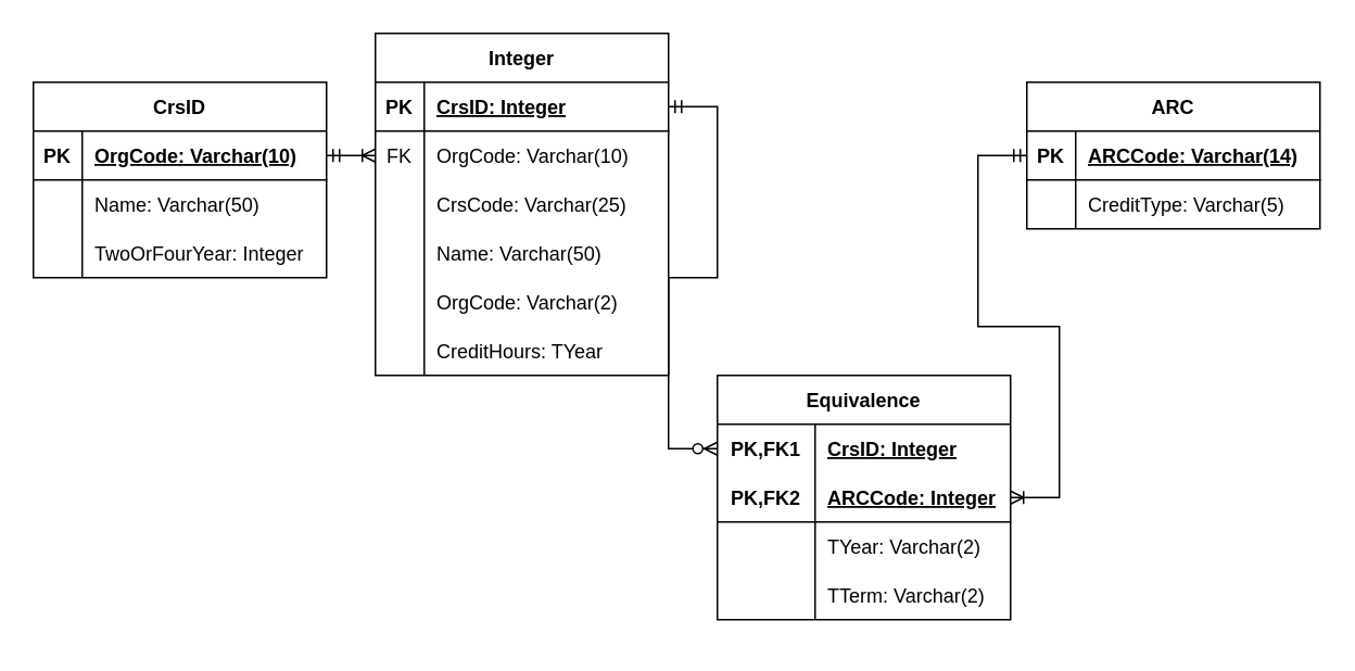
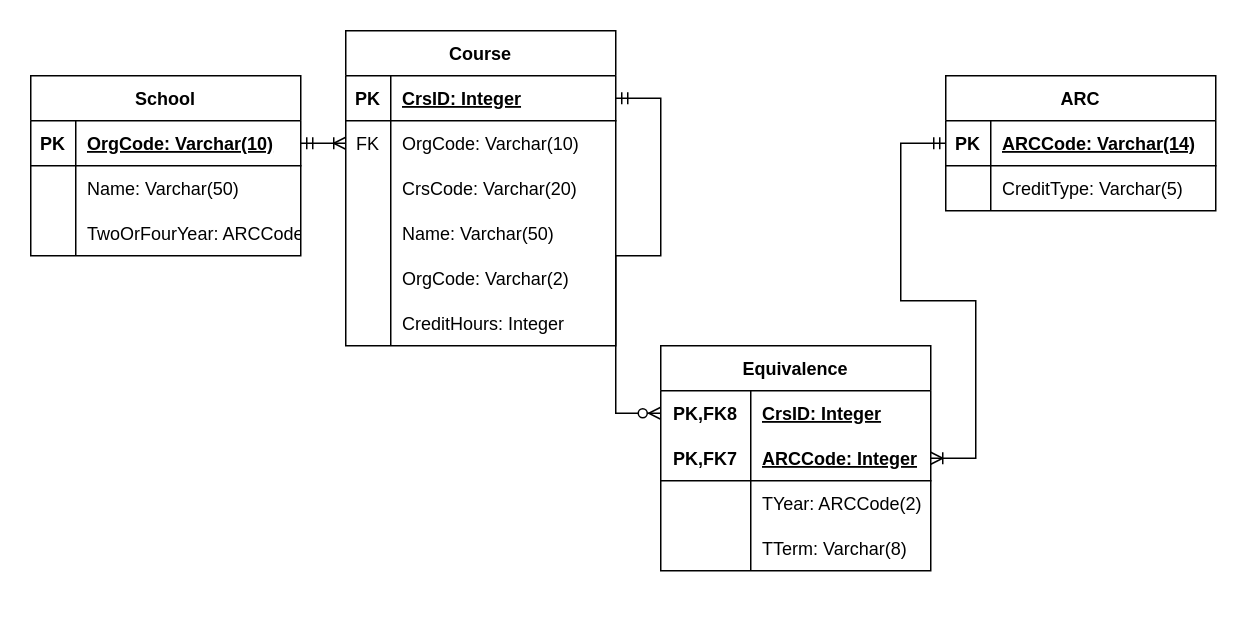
  <mxCell id="0" />
  <mxCell id="1" parent="0" />
  <mxCell id="2" value="Equivalence" style="shape=table;startSize=30;container=1;collapsible=1;childLayout=tableLayout;fixedRows=1;rowLines=0;fontStyle=1;align=center;resizeLast=1;" vertex="1" parent="1"><mxGeometry x="440" y="230" width="180" height="150" as="geometry" /></mxCell>
  <mxCell id="3" value="" style="shape=tableRow;horizontal=0;startSize=0;swimlaneHead=0;swimlaneBody=0;fillColor=none;collapsible=0;dropTarget=0;points=[[0,0.5],[1,0.5]];portConstraint=eastwest;top=0;left=0;right=0;bottom=0;" vertex="1" parent="2"><mxGeometry y="30" width="180" height="30" as="geometry" /></mxCell>
- <mxCell id="4" value="PK,FK1" style="shape=partialRectangle;connectable=0;fillColor=none;top=0;left=0;bottom=0;right=0;fontStyle=1;overflow=hidden;" vertex="1" parent="3"><mxGeometry width="60" height="30" as="geometry"><mxRectangle width="60" height="30" as="alternateBounds" /></mxGeometry></mxCell>
+ <mxCell id="4" value="PK,FK8" style="shape=partialRectangle;connectable=0;fillColor=none;top=0;left=0;bottom=0;right=0;fontStyle=1;overflow=hidden;" vertex="1" parent="3"><mxGeometry width="60" height="30" as="geometry"><mxRectangle width="60" height="30" as="alternateBounds" /></mxGeometry></mxCell>
  <mxCell id="5" value="CrsID: Integer" style="shape=partialRectangle;connectable=0;fillColor=none;top=0;left=0;bottom=0;right=0;align=left;spacingLeft=6;fontStyle=5;overflow=hidden;" vertex="1" parent="3"><mxGeometry x="60" width="120" height="30" as="geometry"><mxRectangle width="120" height="30" as="alternateBounds" /></mxGeometry></mxCell>
  <mxCell id="6" value="" style="shape=tableRow;horizontal=0;startSize=0;swimlaneHead=0;swimlaneBody=0;fillColor=none;collapsible=0;dropTarget=0;points=[[0,0.5],[1,0.5]];portConstraint=eastwest;top=0;left=0;right=0;bottom=1;" vertex="1" parent="2"><mxGeometry y="60" width="180" height="30" as="geometry" /></mxCell>
- <mxCell id="7" value="PK,FK2" style="shape=partialRectangle;connectable=0;fillColor=none;top=0;left=0;bottom=0;right=0;fontStyle=1;overflow=hidden;" vertex="1" parent="6"><mxGeometry width="60" height="30" as="geometry"><mxRectangle width="60" height="30" as="alternateBounds" /></mxGeometry></mxCell>
+ <mxCell id="7" value="PK,FK7" style="shape=partialRectangle;connectable=0;fillColor=none;top=0;left=0;bottom=0;right=0;fontStyle=1;overflow=hidden;" vertex="1" parent="6"><mxGeometry width="60" height="30" as="geometry"><mxRectangle width="60" height="30" as="alternateBounds" /></mxGeometry></mxCell>
  <mxCell id="8" value="ARCCode: Integer" style="shape=partialRectangle;connectable=0;fillColor=none;top=0;left=0;bottom=0;right=0;align=left;spacingLeft=6;fontStyle=5;overflow=hidden;" vertex="1" parent="6"><mxGeometry x="60" width="120" height="30" as="geometry"><mxRectangle width="120" height="30" as="alternateBounds" /></mxGeometry></mxCell>
  <mxCell id="9" value="" style="shape=tableRow;horizontal=0;startSize=0;swimlaneHead=0;swimlaneBody=0;fillColor=none;collapsible=0;dropTarget=0;points=[[0,0.5],[1,0.5]];portConstraint=eastwest;top=0;left=0;right=0;bottom=0;" vertex="1" parent="2"><mxGeometry y="90" width="180" height="30" as="geometry" /></mxCell>
  <mxCell id="10" value="" style="shape=partialRectangle;connectable=0;fillColor=none;top=0;left=0;bottom=0;right=0;editable=1;overflow=hidden;" vertex="1" parent="9"><mxGeometry width="60" height="30" as="geometry"><mxRectangle width="60" height="30" as="alternateBounds" /></mxGeometry></mxCell>
- <mxCell id="11" value="TYear: Varchar(2)" style="shape=partialRectangle;connectable=0;fillColor=none;top=0;left=0;bottom=0;right=0;align=left;spacingLeft=6;overflow=hidden;" vertex="1" parent="9"><mxGeometry x="60" width="120" height="30" as="geometry"><mxRectangle width="120" height="30" as="alternateBounds" /></mxGeometry></mxCell>
+ <mxCell id="11" value="TYear: ARCCode(2)" style="shape=partialRectangle;connectable=0;fillColor=none;top=0;left=0;bottom=0;right=0;align=left;spacingLeft=6;overflow=hidden;" vertex="1" parent="9"><mxGeometry x="60" width="120" height="30" as="geometry"><mxRectangle width="120" height="30" as="alternateBounds" /></mxGeometry></mxCell>
  <mxCell id="12" value="" style="shape=tableRow;horizontal=0;startSize=0;swimlaneHead=0;swimlaneBody=0;fillColor=none;collapsible=0;dropTarget=0;points=[[0,0.5],[1,0.5]];portConstraint=eastwest;top=0;left=0;right=0;bottom=0;" vertex="1" parent="2"><mxGeometry y="120" width="180" height="30" as="geometry" /></mxCell>
  <mxCell id="13" value="" style="shape=partialRectangle;connectable=0;fillColor=none;top=0;left=0;bottom=0;right=0;editable=1;overflow=hidden;" vertex="1" parent="12"><mxGeometry width="60" height="30" as="geometry"><mxRectangle width="60" height="30" as="alternateBounds" /></mxGeometry></mxCell>
- <mxCell id="14" value="TTerm: Varchar(2)" style="shape=partialRectangle;connectable=0;fillColor=none;top=0;left=0;bottom=0;right=0;align=left;spacingLeft=6;overflow=hidden;" vertex="1" parent="12"><mxGeometry x="60" width="120" height="30" as="geometry"><mxRectangle width="120" height="30" as="alternateBounds" /></mxGeometry></mxCell>
- <mxCell id="15" value="CrsID" style="shape=table;startSize=30;container=1;collapsible=1;childLayout=tableLayout;fixedRows=1;rowLines=0;fontStyle=1;align=center;resizeLast=1;" vertex="1" parent="1"><mxGeometry x="20" y="50" width="180" height="120" as="geometry" /></mxCell>
+ <mxCell id="14" value="TTerm: Varchar(8)" style="shape=partialRectangle;connectable=0;fillColor=none;top=0;left=0;bottom=0;right=0;align=left;spacingLeft=6;overflow=hidden;" vertex="1" parent="12"><mxGeometry x="60" width="120" height="30" as="geometry"><mxRectangle width="120" height="30" as="alternateBounds" /></mxGeometry></mxCell>
+ <mxCell id="15" value="School" style="shape=table;startSize=30;container=1;collapsible=1;childLayout=tableLayout;fixedRows=1;rowLines=0;fontStyle=1;align=center;resizeLast=1;" vertex="1" parent="1"><mxGeometry x="20" y="50" width="180" height="120" as="geometry" /></mxCell>
  <mxCell id="16" value="" style="shape=tableRow;horizontal=0;startSize=0;swimlaneHead=0;swimlaneBody=0;fillColor=none;collapsible=0;dropTarget=0;points=[[0,0.5],[1,0.5]];portConstraint=eastwest;top=0;left=0;right=0;bottom=1;" vertex="1" parent="15"><mxGeometry y="30" width="180" height="30" as="geometry" /></mxCell>
  <mxCell id="17" value="PK" style="shape=partialRectangle;connectable=0;fillColor=none;top=0;left=0;bottom=0;right=0;fontStyle=1;overflow=hidden;" vertex="1" parent="16"><mxGeometry width="30" height="30" as="geometry"><mxRectangle width="30" height="30" as="alternateBounds" /></mxGeometry></mxCell>
  <mxCell id="18" value="OrgCode: Varchar(10)" style="shape=partialRectangle;connectable=0;fillColor=none;top=0;left=0;bottom=0;right=0;align=left;spacingLeft=6;fontStyle=5;overflow=hidden;" vertex="1" parent="16"><mxGeometry x="30" width="150" height="30" as="geometry"><mxRectangle width="150" height="30" as="alternateBounds" /></mxGeometry></mxCell>
  <mxCell id="19" value="" style="shape=tableRow;horizontal=0;startSize=0;swimlaneHead=0;swimlaneBody=0;fillColor=none;collapsible=0;dropTarget=0;points=[[0,0.5],[1,0.5]];portConstraint=eastwest;top=0;left=0;right=0;bottom=0;" vertex="1" parent="15"><mxGeometry y="60" width="180" height="30" as="geometry" /></mxCell>
  <mxCell id="20" value="" style="shape=partialRectangle;connectable=0;fillColor=none;top=0;left=0;bottom=0;right=0;editable=1;overflow=hidden;" vertex="1" parent="19"><mxGeometry width="30" height="30" as="geometry"><mxRectangle width="30" height="30" as="alternateBounds" /></mxGeometry></mxCell>
  <mxCell id="21" value="Name: Varchar(50)" style="shape=partialRectangle;connectable=0;fillColor=none;top=0;left=0;bottom=0;right=0;align=left;spacingLeft=6;overflow=hidden;" vertex="1" parent="19"><mxGeometry x="30" width="150" height="30" as="geometry"><mxRectangle width="150" height="30" as="alternateBounds" /></mxGeometry></mxCell>
  <mxCell id="22" value="" style="shape=tableRow;horizontal=0;startSize=0;swimlaneHead=0;swimlaneBody=0;fillColor=none;collapsible=0;dropTarget=0;points=[[0,0.5],[1,0.5]];portConstraint=eastwest;top=0;left=0;right=0;bottom=0;" vertex="1" parent="15"><mxGeometry y="90" width="180" height="30" as="geometry" /></mxCell>
  <mxCell id="23" value="" style="shape=partialRectangle;connectable=0;fillColor=none;top=0;left=0;bottom=0;right=0;editable=1;overflow=hidden;" vertex="1" parent="22"><mxGeometry width="30" height="30" as="geometry"><mxRectangle width="30" height="30" as="alternateBounds" /></mxGeometry></mxCell>
- <mxCell id="24" value="TwoOrFourYear: Integer" style="shape=partialRectangle;connectable=0;fillColor=none;top=0;left=0;bottom=0;right=0;align=left;spacingLeft=6;overflow=hidden;" vertex="1" parent="22"><mxGeometry x="30" width="150" height="30" as="geometry"><mxRectangle width="150" height="30" as="alternateBounds" /></mxGeometry></mxCell>
+ <mxCell id="24" value="TwoOrFourYear: ARCCode" style="shape=partialRectangle;connectable=0;fillColor=none;top=0;left=0;bottom=0;right=0;align=left;spacingLeft=6;overflow=hidden;" vertex="1" parent="22"><mxGeometry x="30" width="150" height="30" as="geometry"><mxRectangle width="150" height="30" as="alternateBounds" /></mxGeometry></mxCell>
  <mxCell id="25" value="" style="shape=tableRow;horizontal=0;startSize=0;swimlaneHead=0;swimlaneBody=0;fillColor=none;collapsible=0;dropTarget=0;points=[[0,0.5],[1,0.5]];portConstraint=eastwest;top=0;left=0;right=0;bottom=0;" vertex="1" parent="1"><mxGeometry x="540" y="210" width="180" height="30" as="geometry" /></mxCell>
  <mxCell id="26" value="" style="shape=partialRectangle;connectable=0;fillColor=none;top=0;left=0;bottom=0;right=0;editable=1;overflow=hidden;" vertex="1" parent="25"><mxGeometry width="30" height="30" as="geometry"><mxRectangle width="30" height="30" as="alternateBounds" /></mxGeometry></mxCell>
- <mxCell id="27" value="Integer" style="shape=table;startSize=30;container=1;collapsible=1;childLayout=tableLayout;fixedRows=1;rowLines=0;fontStyle=1;align=center;resizeLast=1;" vertex="1" parent="1"><mxGeometry x="230" y="20" width="180" height="210" as="geometry" /></mxCell>
+ <mxCell id="27" value="Course" style="shape=table;startSize=30;container=1;collapsible=1;childLayout=tableLayout;fixedRows=1;rowLines=0;fontStyle=1;align=center;resizeLast=1;" vertex="1" parent="1"><mxGeometry x="230" y="20" width="180" height="210" as="geometry" /></mxCell>
  <mxCell id="28" value="" style="shape=tableRow;horizontal=0;startSize=0;swimlaneHead=0;swimlaneBody=0;fillColor=none;collapsible=0;dropTarget=0;points=[[0,0.5],[1,0.5]];portConstraint=eastwest;top=0;left=0;right=0;bottom=1;" vertex="1" parent="27"><mxGeometry y="30" width="180" height="30" as="geometry" /></mxCell>
  <mxCell id="29" value="PK" style="shape=partialRectangle;connectable=0;fillColor=none;top=0;left=0;bottom=0;right=0;fontStyle=1;overflow=hidden;" vertex="1" parent="28"><mxGeometry width="30" height="30" as="geometry"><mxRectangle width="30" height="30" as="alternateBounds" /></mxGeometry></mxCell>
  <mxCell id="30" value="CrsID: Integer" style="shape=partialRectangle;connectable=0;fillColor=none;top=0;left=0;bottom=0;right=0;align=left;spacingLeft=6;fontStyle=5;overflow=hidden;" vertex="1" parent="28"><mxGeometry x="30" width="150" height="30" as="geometry"><mxRectangle width="150" height="30" as="alternateBounds" /></mxGeometry></mxCell>
  <mxCell id="31" value="" style="shape=tableRow;horizontal=0;startSize=0;swimlaneHead=0;swimlaneBody=0;fillColor=none;collapsible=0;dropTarget=0;points=[[0,0.5],[1,0.5]];portConstraint=eastwest;top=0;left=0;right=0;bottom=0;" vertex="1" parent="27"><mxGeometry y="60" width="180" height="30" as="geometry" /></mxCell>
  <mxCell id="32" value="FK" style="shape=partialRectangle;connectable=0;fillColor=none;top=0;left=0;bottom=0;right=0;editable=1;overflow=hidden;" vertex="1" parent="31"><mxGeometry width="30" height="30" as="geometry"><mxRectangle width="30" height="30" as="alternateBounds" /></mxGeometry></mxCell>
  <mxCell id="33" value="OrgCode: Varchar(10)" style="shape=partialRectangle;connectable=0;fillColor=none;top=0;left=0;bottom=0;right=0;align=left;spacingLeft=6;overflow=hidden;" vertex="1" parent="31"><mxGeometry x="30" width="150" height="30" as="geometry"><mxRectangle width="150" height="30" as="alternateBounds" /></mxGeometry></mxCell>
  <mxCell id="34" value="" style="shape=tableRow;horizontal=0;startSize=0;swimlaneHead=0;swimlaneBody=0;fillColor=none;collapsible=0;dropTarget=0;points=[[0,0.5],[1,0.5]];portConstraint=eastwest;top=0;left=0;right=0;bottom=0;" vertex="1" parent="27"><mxGeometry y="90" width="180" height="30" as="geometry" /></mxCell>
  <mxCell id="35" value="" style="shape=partialRectangle;connectable=0;fillColor=none;top=0;left=0;bottom=0;right=0;editable=1;overflow=hidden;" vertex="1" parent="34"><mxGeometry width="30" height="30" as="geometry"><mxRectangle width="30" height="30" as="alternateBounds" /></mxGeometry></mxCell>
- <mxCell id="36" value="CrsCode: Varchar(25)" style="shape=partialRectangle;connectable=0;fillColor=none;top=0;left=0;bottom=0;right=0;align=left;spacingLeft=6;overflow=hidden;" vertex="1" parent="34"><mxGeometry x="30" width="150" height="30" as="geometry"><mxRectangle width="150" height="30" as="alternateBounds" /></mxGeometry></mxCell>
+ <mxCell id="36" value="CrsCode: Varchar(20)" style="shape=partialRectangle;connectable=0;fillColor=none;top=0;left=0;bottom=0;right=0;align=left;spacingLeft=6;overflow=hidden;" vertex="1" parent="34"><mxGeometry x="30" width="150" height="30" as="geometry"><mxRectangle width="150" height="30" as="alternateBounds" /></mxGeometry></mxCell>
  <mxCell id="37" value="" style="shape=tableRow;horizontal=0;startSize=0;swimlaneHead=0;swimlaneBody=0;fillColor=none;collapsible=0;dropTarget=0;points=[[0,0.5],[1,0.5]];portConstraint=eastwest;top=0;left=0;right=0;bottom=0;" vertex="1" parent="27"><mxGeometry y="120" width="180" height="30" as="geometry" /></mxCell>
  <mxCell id="38" value="" style="shape=partialRectangle;connectable=0;fillColor=none;top=0;left=0;bottom=0;right=0;editable=1;overflow=hidden;" vertex="1" parent="37"><mxGeometry width="30" height="30" as="geometry"><mxRectangle width="30" height="30" as="alternateBounds" /></mxGeometry></mxCell>
  <mxCell id="39" value="Name: Varchar(50)" style="shape=partialRectangle;connectable=0;fillColor=none;top=0;left=0;bottom=0;right=0;align=left;spacingLeft=6;overflow=hidden;" vertex="1" parent="37"><mxGeometry x="30" width="150" height="30" as="geometry"><mxRectangle width="150" height="30" as="alternateBounds" /></mxGeometry></mxCell>
  <mxCell id="40" value="" style="shape=tableRow;horizontal=0;startSize=0;swimlaneHead=0;swimlaneBody=0;fillColor=none;collapsible=0;dropTarget=0;points=[[0,0.5],[1,0.5]];portConstraint=eastwest;top=0;left=0;right=0;bottom=0;" vertex="1" parent="27"><mxGeometry y="150" width="180" height="30" as="geometry" /></mxCell>
  <mxCell id="41" value="" style="shape=partialRectangle;connectable=0;fillColor=none;top=0;left=0;bottom=0;right=0;fontStyle=0;overflow=hidden;" vertex="1" parent="40"><mxGeometry width="30" height="30" as="geometry"><mxRectangle width="30" height="30" as="alternateBounds" /></mxGeometry></mxCell>
  <mxCell id="42" value="OrgCode: Varchar(2)" style="shape=partialRectangle;connectable=0;fillColor=none;top=0;left=0;bottom=0;right=0;align=left;spacingLeft=6;fontStyle=0;overflow=hidden;" vertex="1" parent="40"><mxGeometry x="30" width="150" height="30" as="geometry"><mxRectangle width="150" height="30" as="alternateBounds" /></mxGeometry></mxCell>
  <mxCell id="43" value="" style="shape=tableRow;horizontal=0;startSize=0;swimlaneHead=0;swimlaneBody=0;fillColor=none;collapsible=0;dropTarget=0;points=[[0,0.5],[1,0.5]];portConstraint=eastwest;top=0;left=0;right=0;bottom=0;" vertex="1" parent="27"><mxGeometry y="180" width="180" height="30" as="geometry" /></mxCell>
  <mxCell id="44" value="" style="shape=partialRectangle;connectable=0;fillColor=none;top=0;left=0;bottom=0;right=0;fontStyle=0;overflow=hidden;" vertex="1" parent="43"><mxGeometry width="30" height="30" as="geometry"><mxRectangle width="30" height="30" as="alternateBounds" /></mxGeometry></mxCell>
- <mxCell id="45" value="CreditHours: TYear" style="shape=partialRectangle;connectable=0;fillColor=none;top=0;left=0;bottom=0;right=0;align=left;spacingLeft=6;fontStyle=0;overflow=hidden;" vertex="1" parent="43"><mxGeometry x="30" width="150" height="30" as="geometry"><mxRectangle width="150" height="30" as="alternateBounds" /></mxGeometry></mxCell>
+ <mxCell id="45" value="CreditHours: Integer" style="shape=partialRectangle;connectable=0;fillColor=none;top=0;left=0;bottom=0;right=0;align=left;spacingLeft=6;fontStyle=0;overflow=hidden;" vertex="1" parent="43"><mxGeometry x="30" width="150" height="30" as="geometry"><mxRectangle width="150" height="30" as="alternateBounds" /></mxGeometry></mxCell>
  <mxCell id="46" value="ARC" style="shape=table;startSize=30;container=1;collapsible=1;childLayout=tableLayout;fixedRows=1;rowLines=0;fontStyle=1;align=center;resizeLast=1;" vertex="1" parent="1"><mxGeometry x="630" y="50" width="180" height="90" as="geometry" /></mxCell>
  <mxCell id="47" value="" style="shape=tableRow;horizontal=0;startSize=0;swimlaneHead=0;swimlaneBody=0;fillColor=none;collapsible=0;dropTarget=0;points=[[0,0.5],[1,0.5]];portConstraint=eastwest;top=0;left=0;right=0;bottom=1;" vertex="1" parent="46"><mxGeometry y="30" width="180" height="30" as="geometry" /></mxCell>
  <mxCell id="48" value="PK" style="shape=partialRectangle;connectable=0;fillColor=none;top=0;left=0;bottom=0;right=0;fontStyle=1;overflow=hidden;" vertex="1" parent="47"><mxGeometry width="30" height="30" as="geometry"><mxRectangle width="30" height="30" as="alternateBounds" /></mxGeometry></mxCell>
  <mxCell id="49" value="ARCCode: Varchar(14)" style="shape=partialRectangle;connectable=0;fillColor=none;top=0;left=0;bottom=0;right=0;align=left;spacingLeft=6;fontStyle=5;overflow=hidden;" vertex="1" parent="47"><mxGeometry x="30" width="150" height="30" as="geometry"><mxRectangle width="150" height="30" as="alternateBounds" /></mxGeometry></mxCell>
  <mxCell id="50" value="" style="shape=tableRow;horizontal=0;startSize=0;swimlaneHead=0;swimlaneBody=0;fillColor=none;collapsible=0;dropTarget=0;points=[[0,0.5],[1,0.5]];portConstraint=eastwest;top=0;left=0;right=0;bottom=0;" vertex="1" parent="46"><mxGeometry y="60" width="180" height="30" as="geometry" /></mxCell>
  <mxCell id="51" value="" style="shape=partialRectangle;connectable=0;fillColor=none;top=0;left=0;bottom=0;right=0;fontStyle=0;overflow=hidden;" vertex="1" parent="50"><mxGeometry width="30" height="30" as="geometry"><mxRectangle width="30" height="30" as="alternateBounds" /></mxGeometry></mxCell>
  <mxCell id="52" value="CreditType: Varchar(5)" style="shape=partialRectangle;connectable=0;fillColor=none;top=0;left=0;bottom=0;right=0;align=left;spacingLeft=6;fontStyle=0;overflow=hidden;" vertex="1" parent="50"><mxGeometry x="30" width="150" height="30" as="geometry"><mxRectangle width="150" height="30" as="alternateBounds" /></mxGeometry></mxCell>
  <mxCell id="53" value="" style="shape=tableRow;horizontal=0;startSize=0;swimlaneHead=0;swimlaneBody=0;fillColor=none;collapsible=0;dropTarget=0;points=[[0,0.5],[1,0.5]];portConstraint=eastwest;top=0;left=0;right=0;bottom=0;" vertex="1" parent="1"><mxGeometry x="430" y="360" width="180" height="30" as="geometry" /></mxCell>
  <mxCell id="54" value="" style="edgeStyle=entityRelationEdgeStyle;fontSize=12;html=1;endArrow=ERoneToMany;startArrow=ERmandOne;rounded=0;entryX=0;entryY=0.5;entryDx=0;entryDy=0;exitX=1;exitY=0.5;exitDx=0;exitDy=0;" edge="1" parent="1" source="16" target="31"><mxGeometry width="100" height="100" relative="1" as="geometry"><mxPoint x="200" y="320" as="sourcePoint" /><mxPoint x="300" y="220" as="targetPoint" /></mxGeometry></mxCell>
  <mxCell id="55" value="" style="edgeStyle=entityRelationEdgeStyle;fontSize=12;html=1;endArrow=ERzeroToMany;startArrow=ERmandOne;rounded=0;exitX=1;exitY=0.5;exitDx=0;exitDy=0;entryX=0;entryY=0.5;entryDx=0;entryDy=0;" edge="1" parent="1" source="28" target="3"><mxGeometry width="100" height="100" relative="1" as="geometry"><mxPoint x="360" y="320" as="sourcePoint" /><mxPoint x="460" y="220" as="targetPoint" /></mxGeometry></mxCell>
  <mxCell id="56" value="" style="edgeStyle=entityRelationEdgeStyle;fontSize=12;html=1;endArrow=ERoneToMany;startArrow=ERmandOne;rounded=0;exitX=0;exitY=0.5;exitDx=0;exitDy=0;entryX=1;entryY=0.5;entryDx=0;entryDy=0;" edge="1" parent="1" source="47" target="6"><mxGeometry width="100" height="100" relative="1" as="geometry"><mxPoint x="560" y="90" as="sourcePoint" /><mxPoint x="460" y="220" as="targetPoint" /></mxGeometry></mxCell>
